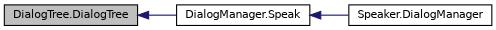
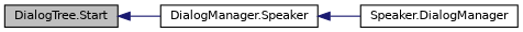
  digraph {
    rankdir=LR
    node [color=black fillcolor=white fontname=Helvetica fontsize=10 shape=record style=filled]
    edge [color=midnightblue dir=back fontname=Helvetica fontsize=10 labelfontname=Helvetica labelfontsize=10 style=solid]
-   n1 [fillcolor=grey75 fontcolor=black height=0.2 label="DialogTree.DialogTree" width=0.4]
-   n2 [height=0.2 label="DialogManager.Speak" width=0.4]
+   n1 [fillcolor=grey75 fontcolor=black height=0.2 label="DialogTree.Start" width=0.4]
+   n2 [height=0.2 label="DialogManager.Speaker" width=0.4]
    n3 [height=0.2 label="Speaker.DialogManager" width=0.4]
    n1 -> n2
    n2 -> n3
  }
